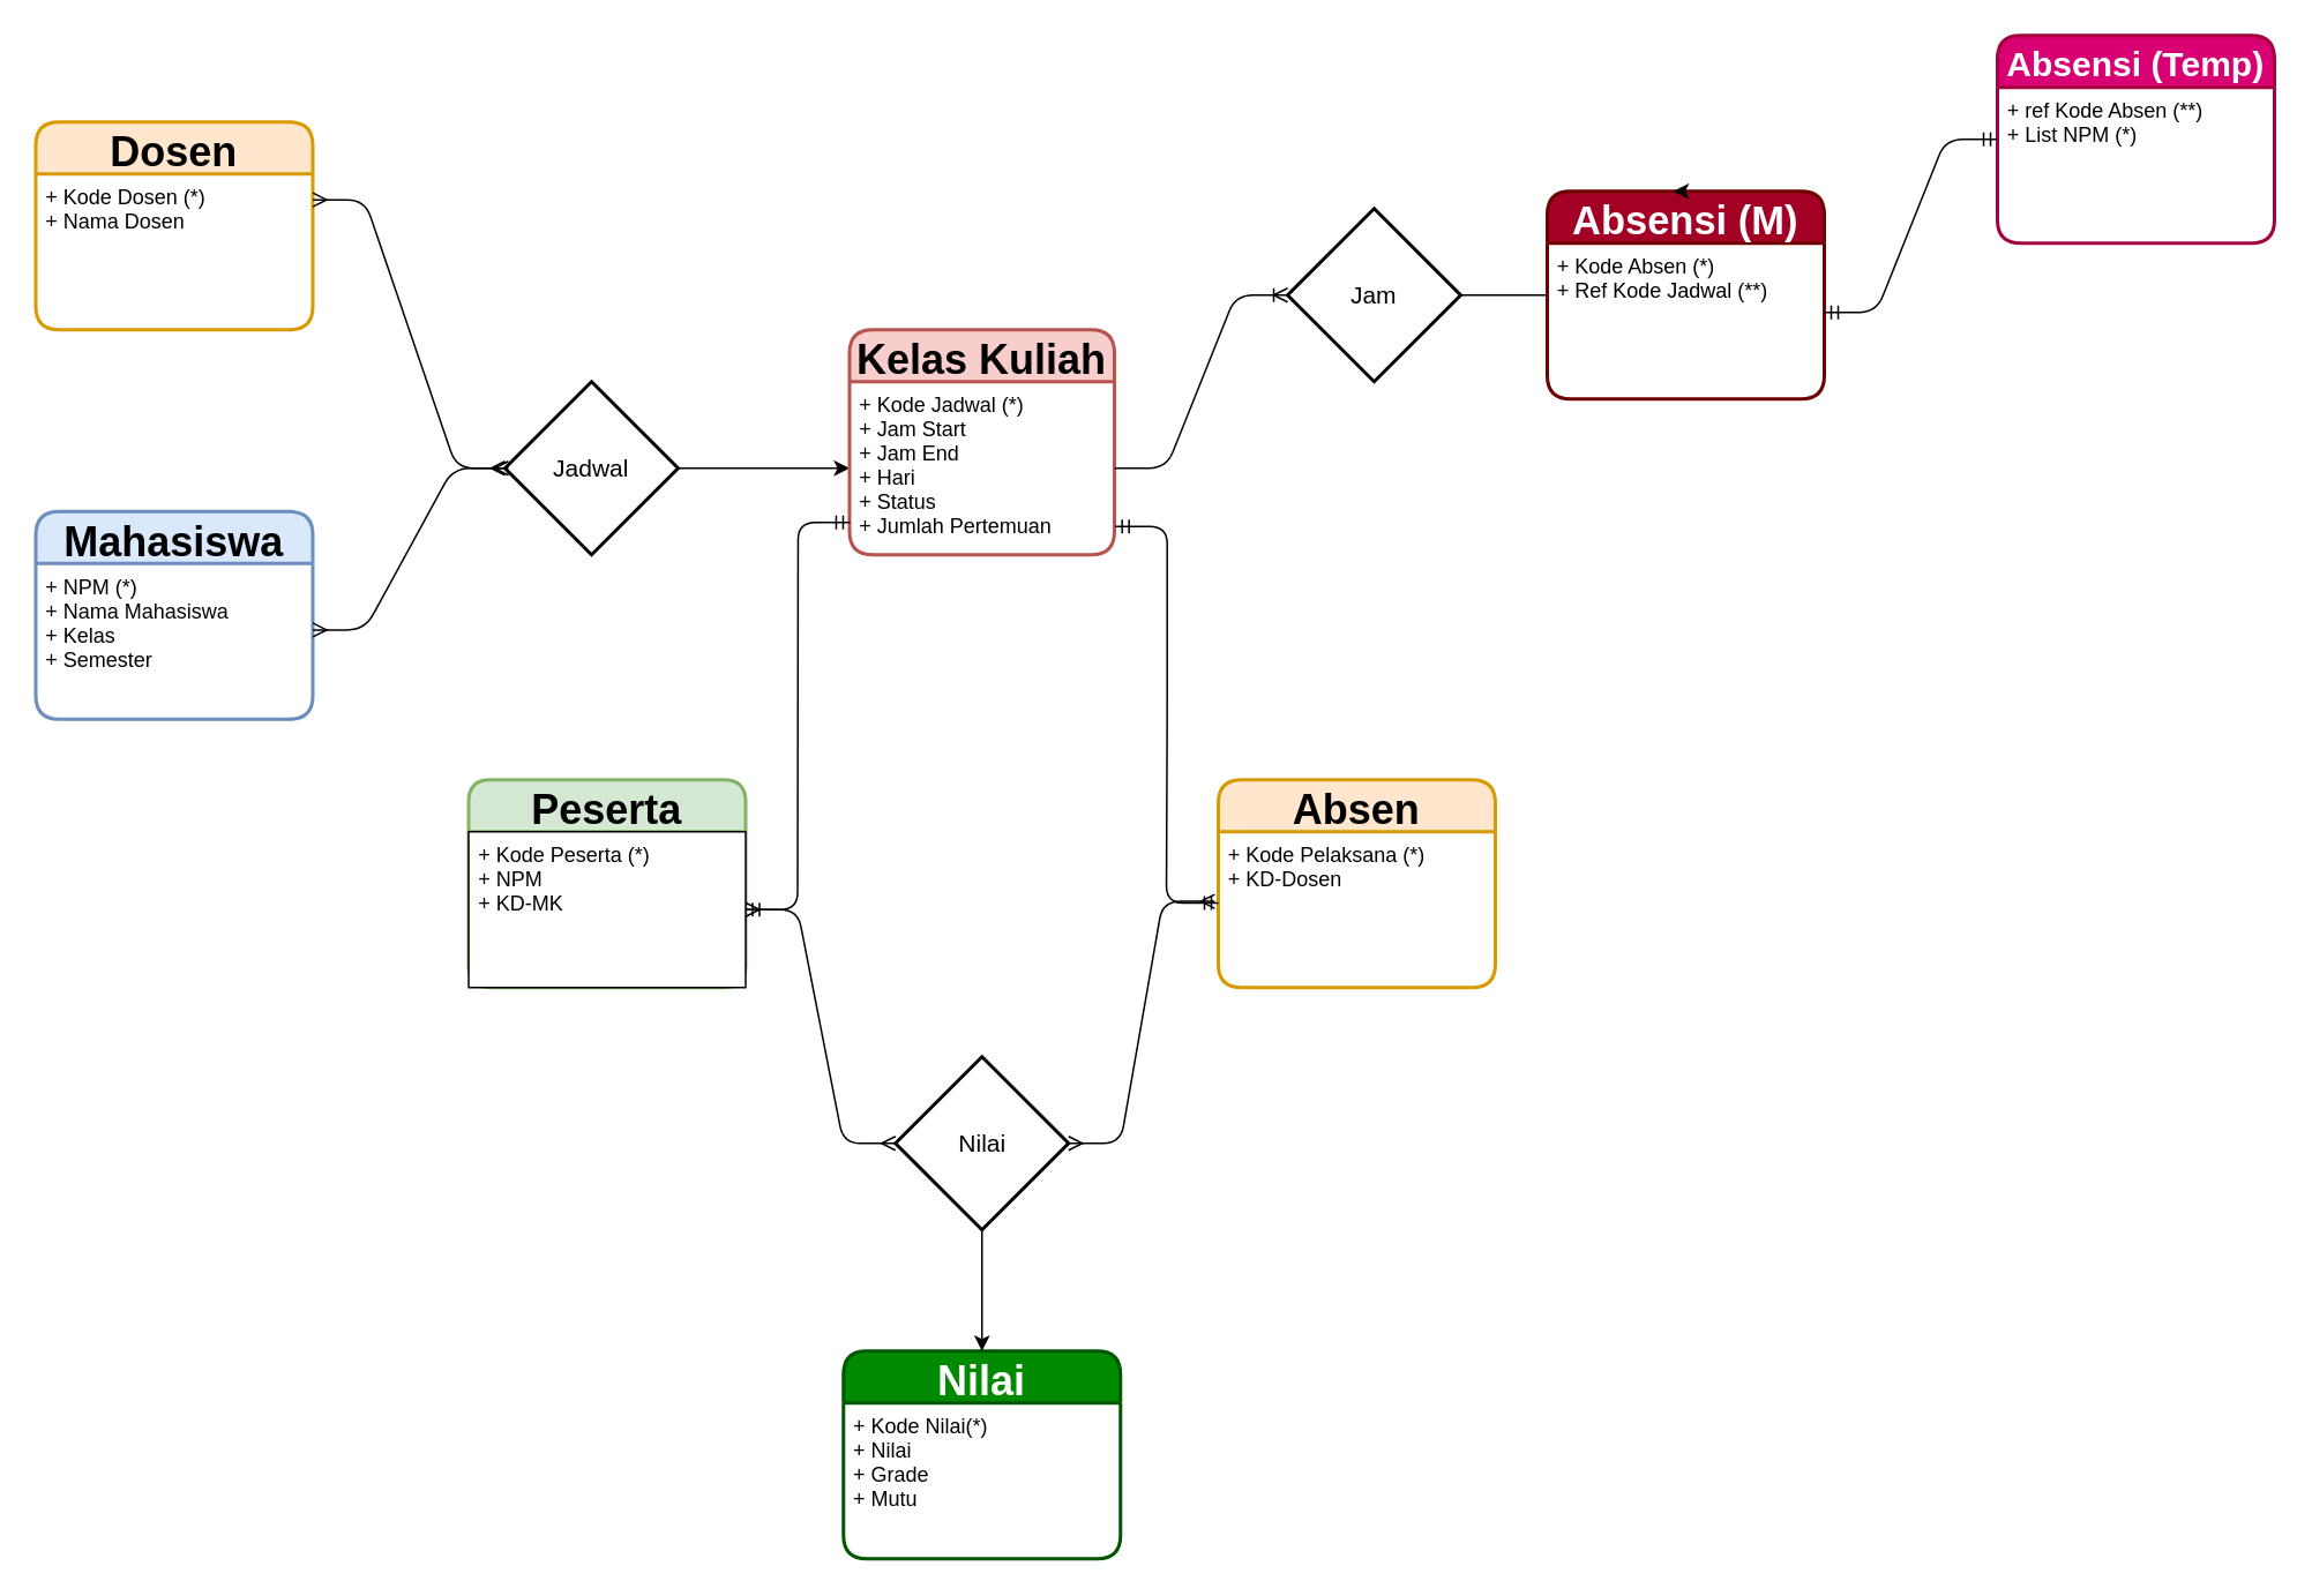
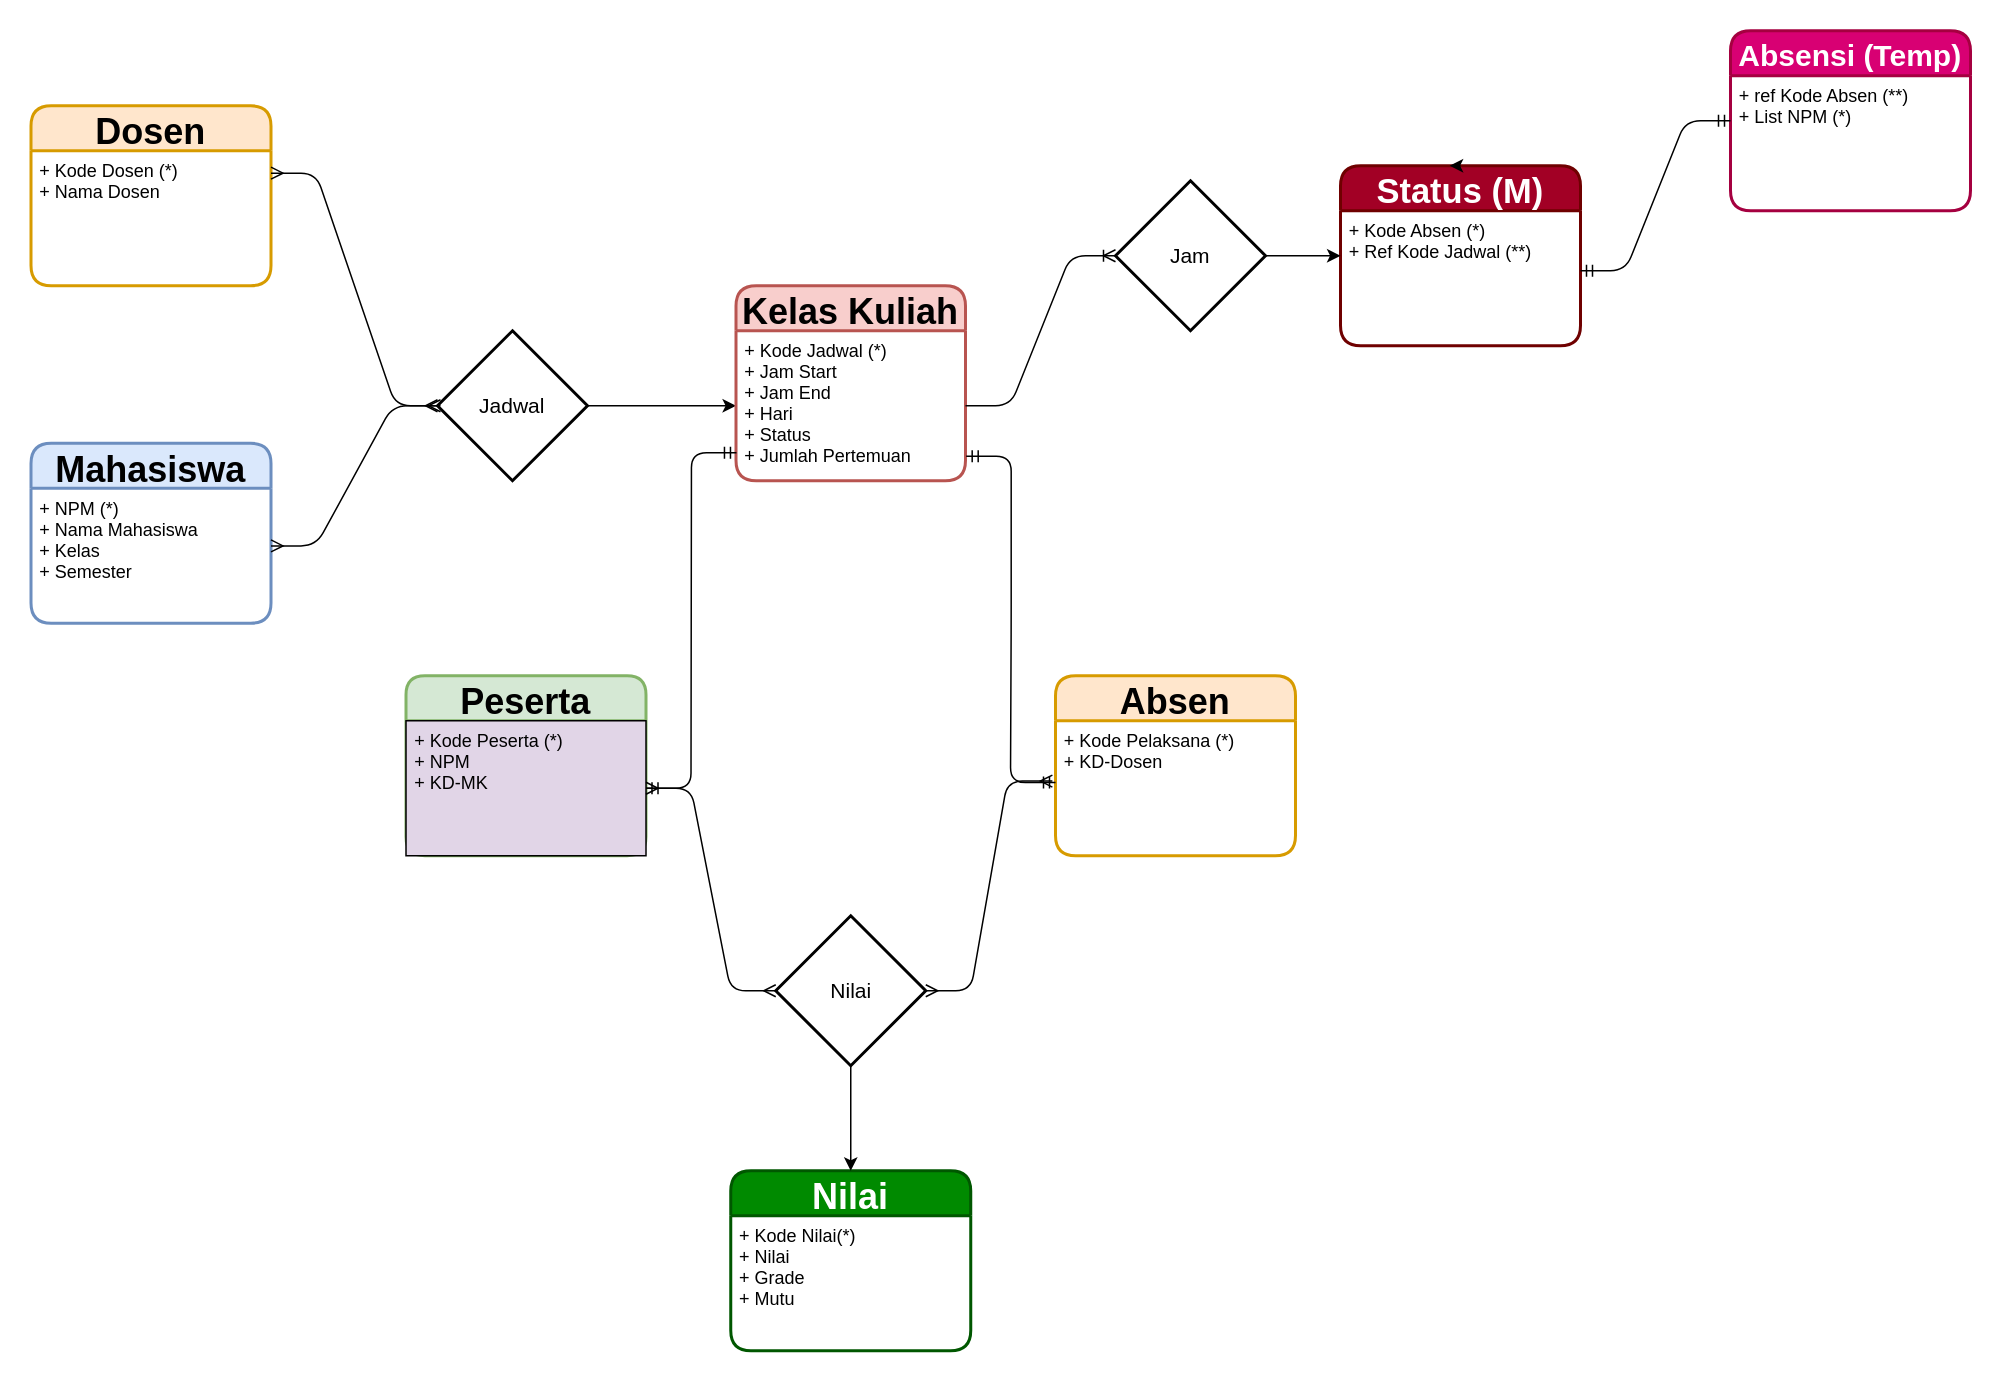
  <mxCell id="0" />
  <mxCell id="1" parent="0" />
  <mxCell id="2" value="Mahasiswa" style="swimlane;childLayout=stackLayout;horizontal=1;startSize=30;horizontalStack=0;fillColor=#dae8fc;rounded=1;fontSize=24;fontStyle=1;strokeWidth=2;resizeParent=0;resizeLast=1;shadow=0;dashed=0;align=center;strokeColor=#6c8ebf;" parent="1" vertex="1"><mxGeometry x="20" y="295" width="160" height="120" as="geometry" /></mxCell>
  <mxCell id="3" value="+ NPM (*)&#10;+ Nama Mahasiswa&#10;+ Kelas&#10;+ Semester" style="align=left;strokeColor=none;fillColor=none;spacingLeft=4;fontSize=12;verticalAlign=top;resizable=0;rotatable=0;part=1;" parent="2" vertex="1"><mxGeometry y="30" width="160" height="90" as="geometry" /></mxCell>
  <mxCell id="4" value="" style="edgeStyle=orthogonalEdgeStyle;rounded=0;orthogonalLoop=1;jettySize=auto;html=1;fontSize=20;" parent="1" source="5" target="7" edge="1"><mxGeometry relative="1" as="geometry" /></mxCell>
  <mxCell id="5" value="Jadwal" style="shape=rhombus;strokeWidth=2;fontSize=17;perimeter=rhombusPerimeter;whiteSpace=wrap;html=1;align=center;fontSize=14;" parent="1" vertex="1"><mxGeometry x="291" y="220" width="100" height="100" as="geometry" /></mxCell>
  <mxCell id="6" value="Kelas Kuliah" style="swimlane;childLayout=stackLayout;horizontal=1;startSize=30;horizontalStack=0;fillColor=#f8cecc;rounded=1;fontSize=24;fontStyle=1;strokeWidth=2;resizeParent=0;resizeLast=1;shadow=0;dashed=0;align=center;strokeColor=#b85450;" parent="1" vertex="1"><mxGeometry x="490" y="190" width="153" height="130" as="geometry" /></mxCell>
  <mxCell id="7" value="+ Kode Jadwal (*)&#10;+ Jam Start&#10;+ Jam End&#10;+ Hari&#10;+ Status&#10;+ Jumlah Pertemuan" style="align=left;strokeColor=none;fillColor=none;spacingLeft=4;fontSize=12;verticalAlign=top;resizable=0;rotatable=0;part=1;" parent="6" vertex="1"><mxGeometry y="30" width="153" height="100" as="geometry" /></mxCell>
- <mxCell id="8" value="Absensi (M)" style="swimlane;childLayout=stackLayout;horizontal=1;startSize=30;horizontalStack=0;fillColor=#a20025;rounded=1;fontSize=23;fontStyle=1;strokeWidth=2;resizeParent=0;resizeLast=1;shadow=0;dashed=0;align=center;strokeColor=#6F0000;fontColor=#ffffff;" parent="1" vertex="1"><mxGeometry x="893" y="110" width="160" height="120" as="geometry" /></mxCell>
+ <mxCell id="8" value="Status (M)" style="swimlane;childLayout=stackLayout;horizontal=1;startSize=30;horizontalStack=0;fillColor=#a20025;rounded=1;fontSize=23;fontStyle=1;strokeWidth=2;resizeParent=0;resizeLast=1;shadow=0;dashed=0;align=center;strokeColor=#6F0000;fontColor=#ffffff;" parent="1" vertex="1"><mxGeometry x="893" y="110" width="160" height="120" as="geometry" /></mxCell>
  <mxCell id="9" value="+ Kode Absen (*)&#10;+ Ref Kode Jadwal (**)" style="align=left;strokeColor=none;fillColor=none;spacingLeft=4;fontSize=12;verticalAlign=top;resizable=0;rotatable=0;part=1;" parent="8" vertex="1"><mxGeometry y="30" width="160" height="90" as="geometry" /></mxCell>
  <mxCell id="10" value="Absensi (Temp)" style="swimlane;childLayout=stackLayout;horizontal=1;startSize=30;horizontalStack=0;fillColor=#d80073;rounded=1;fontSize=20;fontStyle=1;strokeWidth=2;resizeParent=0;resizeLast=1;shadow=0;dashed=0;align=center;strokeColor=#A50040;fontColor=#ffffff;" parent="1" vertex="1"><mxGeometry x="1153" y="20" width="160" height="120" as="geometry" /></mxCell>
  <mxCell id="11" value="+ ref Kode Absen (**)&#10;+ List NPM (*)" style="align=left;strokeColor=none;fillColor=none;spacingLeft=4;fontSize=12;verticalAlign=top;resizable=0;rotatable=0;part=1;" parent="10" vertex="1"><mxGeometry y="30" width="160" height="90" as="geometry" /></mxCell>
  <mxCell id="12" style="edgeStyle=orthogonalEdgeStyle;rounded=0;orthogonalLoop=1;jettySize=auto;html=1;exitX=0.5;exitY=0;exitDx=0;exitDy=0;entryX=0.455;entryY=0;entryDx=0;entryDy=0;entryPerimeter=0;fontSize=20;" parent="1" source="8" target="8" edge="1"><mxGeometry relative="1" as="geometry" /></mxCell>
  <mxCell id="13" value="Nilai" style="swimlane;childLayout=stackLayout;horizontal=1;startSize=30;horizontalStack=0;fillColor=#008a00;rounded=1;fontSize=24;fontStyle=1;strokeWidth=2;resizeParent=0;resizeLast=1;shadow=0;dashed=0;align=center;strokeColor=#005700;fontColor=#ffffff;" parent="1" vertex="1"><mxGeometry x="486.5" y="780" width="160" height="120" as="geometry" /></mxCell>
  <mxCell id="14" value="+ Kode Nilai(*) &#10;+ Nilai&#10;+ Grade&#10;+ Mutu" style="align=left;strokeColor=none;fillColor=none;spacingLeft=4;fontSize=12;verticalAlign=top;resizable=0;rotatable=0;part=1;" parent="13" vertex="1"><mxGeometry y="30" width="160" height="90" as="geometry" /></mxCell>
  <mxCell id="15" value="Dosen" style="swimlane;childLayout=stackLayout;horizontal=1;startSize=30;horizontalStack=0;fillColor=#ffe6cc;rounded=1;fontSize=24;fontStyle=1;strokeWidth=2;resizeParent=0;resizeLast=1;shadow=0;dashed=0;align=center;strokeColor=#d79b00;" parent="1" vertex="1"><mxGeometry x="20" y="70" width="160" height="120" as="geometry" /></mxCell>
  <mxCell id="16" value="+ Kode Dosen (*)&#10;+ Nama Dosen" style="align=left;strokeColor=none;fillColor=none;spacingLeft=4;fontSize=12;verticalAlign=top;resizable=0;rotatable=0;part=1;" parent="15" vertex="1"><mxGeometry y="30" width="160" height="90" as="geometry" /></mxCell>
  <mxCell id="17" value="" style="edgeStyle=entityRelationEdgeStyle;fontSize=12;html=1;endArrow=ERmany;startArrow=ERmany;exitX=1;exitY=0.166;exitDx=0;exitDy=0;exitPerimeter=0;" parent="1" source="16" edge="1"><mxGeometry width="100" height="100" relative="1" as="geometry"><mxPoint x="200" y="100" as="sourcePoint" /><mxPoint x="293" y="270" as="targetPoint" /></mxGeometry></mxCell>
  <mxCell id="18" value="" style="edgeStyle=entityRelationEdgeStyle;fontSize=12;html=1;endArrow=ERmany;startArrow=ERmany;exitX=1;exitY=0.427;exitDx=0;exitDy=0;exitPerimeter=0;" parent="1" source="3" edge="1"><mxGeometry width="100" height="100" relative="1" as="geometry"><mxPoint x="191" y="370" as="sourcePoint" /><mxPoint x="291" y="270" as="targetPoint" /></mxGeometry></mxCell>
  <mxCell id="19" style="edgeStyle=orthogonalEdgeStyle;rounded=0;orthogonalLoop=1;jettySize=auto;html=1;" edge="1" parent="1" source="20" target="13"><mxGeometry relative="1" as="geometry" /></mxCell>
  <mxCell id="20" value="Nilai" style="shape=rhombus;strokeWidth=2;fontSize=17;perimeter=rhombusPerimeter;whiteSpace=wrap;html=1;align=center;fontSize=14;" parent="1" vertex="1"><mxGeometry x="516.5" y="610" width="100" height="100" as="geometry" /></mxCell>
- <mxCell id="21" style="edgeStyle=orthogonalEdgeStyle;rounded=0;orthogonalLoop=1;jettySize=auto;html=1;entryX=0;entryY=0.333;entryDx=0;entryDy=0;entryPerimeter=0;fontSize=20;endArrow=none;" parent="1" source="22" target="9" edge="1"><mxGeometry relative="1" as="geometry" /></mxCell>
+ <mxCell id="21" style="edgeStyle=orthogonalEdgeStyle;rounded=0;orthogonalLoop=1;jettySize=auto;html=1;entryX=0;entryY=0.333;entryDx=0;entryDy=0;entryPerimeter=0;fontSize=20;" parent="1" source="22" target="9" edge="1"><mxGeometry relative="1" as="geometry" /></mxCell>
  <mxCell id="22" value="Jam" style="shape=rhombus;strokeWidth=2;fontSize=17;perimeter=rhombusPerimeter;whiteSpace=wrap;html=1;align=center;fontSize=14;" parent="1" vertex="1"><mxGeometry x="743" y="120" width="100" height="100" as="geometry" /></mxCell>
  <mxCell id="23" value="" style="edgeStyle=entityRelationEdgeStyle;fontSize=12;html=1;endArrow=ERoneToMany;" parent="1" edge="1"><mxGeometry width="100" height="100" relative="1" as="geometry"><mxPoint x="643" y="270" as="sourcePoint" /><mxPoint x="743" y="170" as="targetPoint" /></mxGeometry></mxCell>
  <mxCell id="24" value="" style="edgeStyle=entityRelationEdgeStyle;fontSize=12;html=1;endArrow=ERmandOne;startArrow=ERmandOne;" parent="1" edge="1"><mxGeometry width="100" height="100" relative="1" as="geometry"><mxPoint x="1053" y="180" as="sourcePoint" /><mxPoint x="1153" y="80" as="targetPoint" /></mxGeometry></mxCell>
  <mxCell id="25" value="Peserta" style="swimlane;childLayout=stackLayout;horizontal=1;startSize=30;horizontalStack=0;rounded=1;fontSize=24;fontStyle=1;strokeWidth=2;resizeParent=0;resizeLast=1;shadow=0;dashed=0;align=center;arcSize=14;swimlaneLine=1;fillColor=#d5e8d4;strokeColor=#82b366;" vertex="1" parent="1"><mxGeometry x="270" y="450" width="160" height="120" as="geometry" /></mxCell>
- <mxCell id="26" value="+ Kode Peserta (*)&#10;+ NPM&#10;+ KD-MK" style="align=left;spacingLeft=4;fontSize=12;verticalAlign=top;resizable=0;rotatable=0;part=1;rounded=0;" vertex="1" parent="25"><mxGeometry y="30" width="160" height="90" as="geometry" /></mxCell>
+ <mxCell id="26" value="+ Kode Peserta (*)&#10;+ NPM&#10;+ KD-MK" style="align=left;spacingLeft=4;fontSize=12;verticalAlign=top;resizable=0;rotatable=0;part=1;rounded=0;fillColor=#e1d5e7;" vertex="1" parent="25"><mxGeometry y="30" width="160" height="90" as="geometry" /></mxCell>
  <mxCell id="27" value="Absen" style="swimlane;childLayout=stackLayout;horizontal=1;startSize=30;horizontalStack=0;fillColor=#ffe6cc;rounded=1;fontSize=24;fontStyle=1;strokeWidth=2;resizeParent=0;resizeLast=1;shadow=0;dashed=0;align=center;strokeColor=#d79b00;" vertex="1" parent="1"><mxGeometry x="703" y="450" width="160" height="120" as="geometry" /></mxCell>
  <mxCell id="28" value="+ Kode Pelaksana (*)&#10;+ KD-Dosen" style="align=left;strokeColor=none;fillColor=none;spacingLeft=4;fontSize=12;verticalAlign=top;resizable=0;rotatable=0;part=1;" vertex="1" parent="27"><mxGeometry y="30" width="160" height="90" as="geometry" /></mxCell>
  <mxCell id="29" value="" style="edgeStyle=entityRelationEdgeStyle;fontSize=12;html=1;endArrow=ERmandOne;startArrow=ERmandOne;entryX=0.002;entryY=0.813;entryDx=0;entryDy=0;entryPerimeter=0;" edge="1" parent="1" source="26" target="7"><mxGeometry width="100" height="100" relative="1" as="geometry"><mxPoint x="430" y="420" as="sourcePoint" /><mxPoint x="546" y="310" as="targetPoint" /></mxGeometry></mxCell>
  <mxCell id="30" value="" style="edgeStyle=entityRelationEdgeStyle;fontSize=12;html=1;endArrow=ERmandOne;startArrow=ERmandOne;exitX=1.003;exitY=0.836;exitDx=0;exitDy=0;exitPerimeter=0;entryX=0;entryY=0.458;entryDx=0;entryDy=0;entryPerimeter=0;" edge="1" parent="1" source="7" target="28"><mxGeometry width="100" height="100" relative="1" as="geometry"><mxPoint x="560" y="320" as="sourcePoint" /><mxPoint x="720" y="430" as="targetPoint" /></mxGeometry></mxCell>
  <mxCell id="31" value="" style="edgeStyle=entityRelationEdgeStyle;fontSize=12;html=1;endArrow=ERmany;startArrow=ERmany;" edge="1" parent="1" source="20" target="26"><mxGeometry width="100" height="100" relative="1" as="geometry"><mxPoint x="350" y="700" as="sourcePoint" /><mxPoint x="450" y="600" as="targetPoint" /></mxGeometry></mxCell>
  <mxCell id="32" value="" style="edgeStyle=entityRelationEdgeStyle;fontSize=12;html=1;endArrow=ERmany;startArrow=ERmany;entryX=-0.013;entryY=0.447;entryDx=0;entryDy=0;entryPerimeter=0;" edge="1" parent="1" target="28"><mxGeometry width="100" height="100" relative="1" as="geometry"><mxPoint x="616.5" y="660" as="sourcePoint" /><mxPoint x="700" y="520" as="targetPoint" /></mxGeometry></mxCell>
